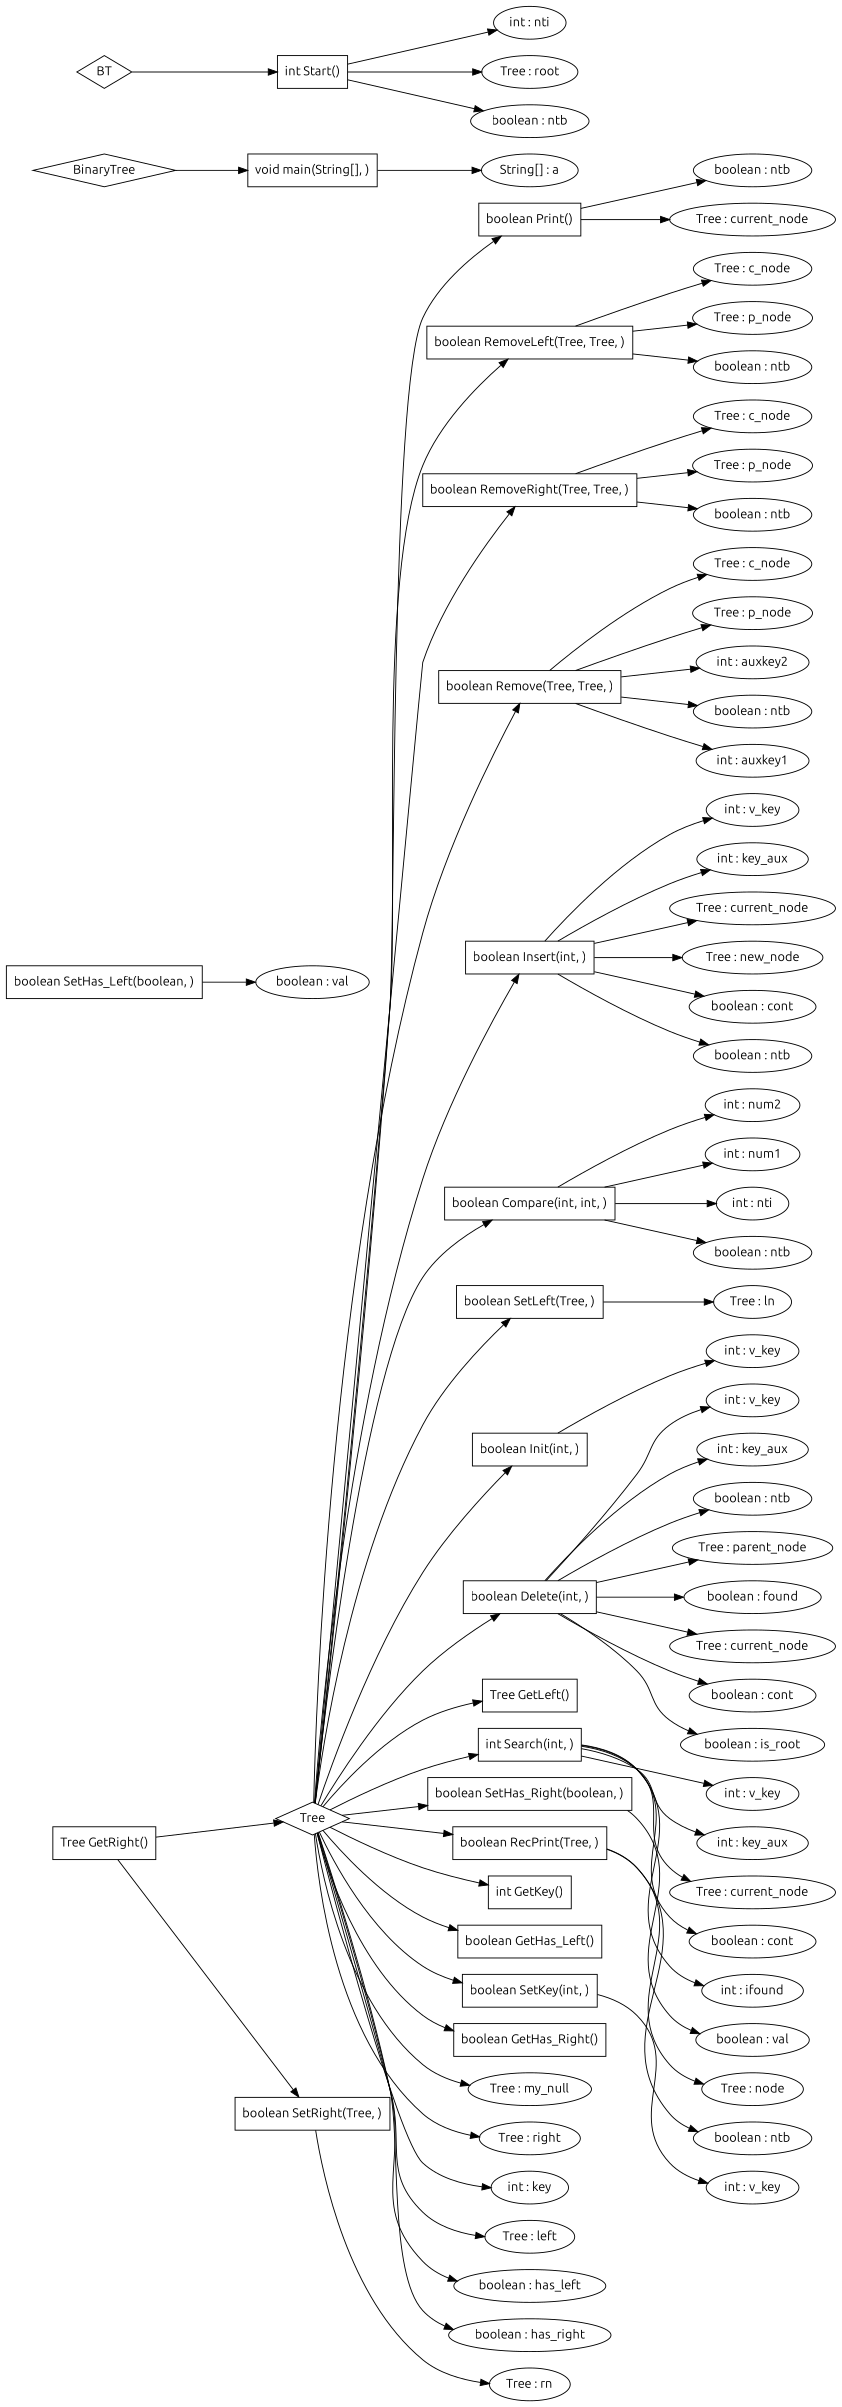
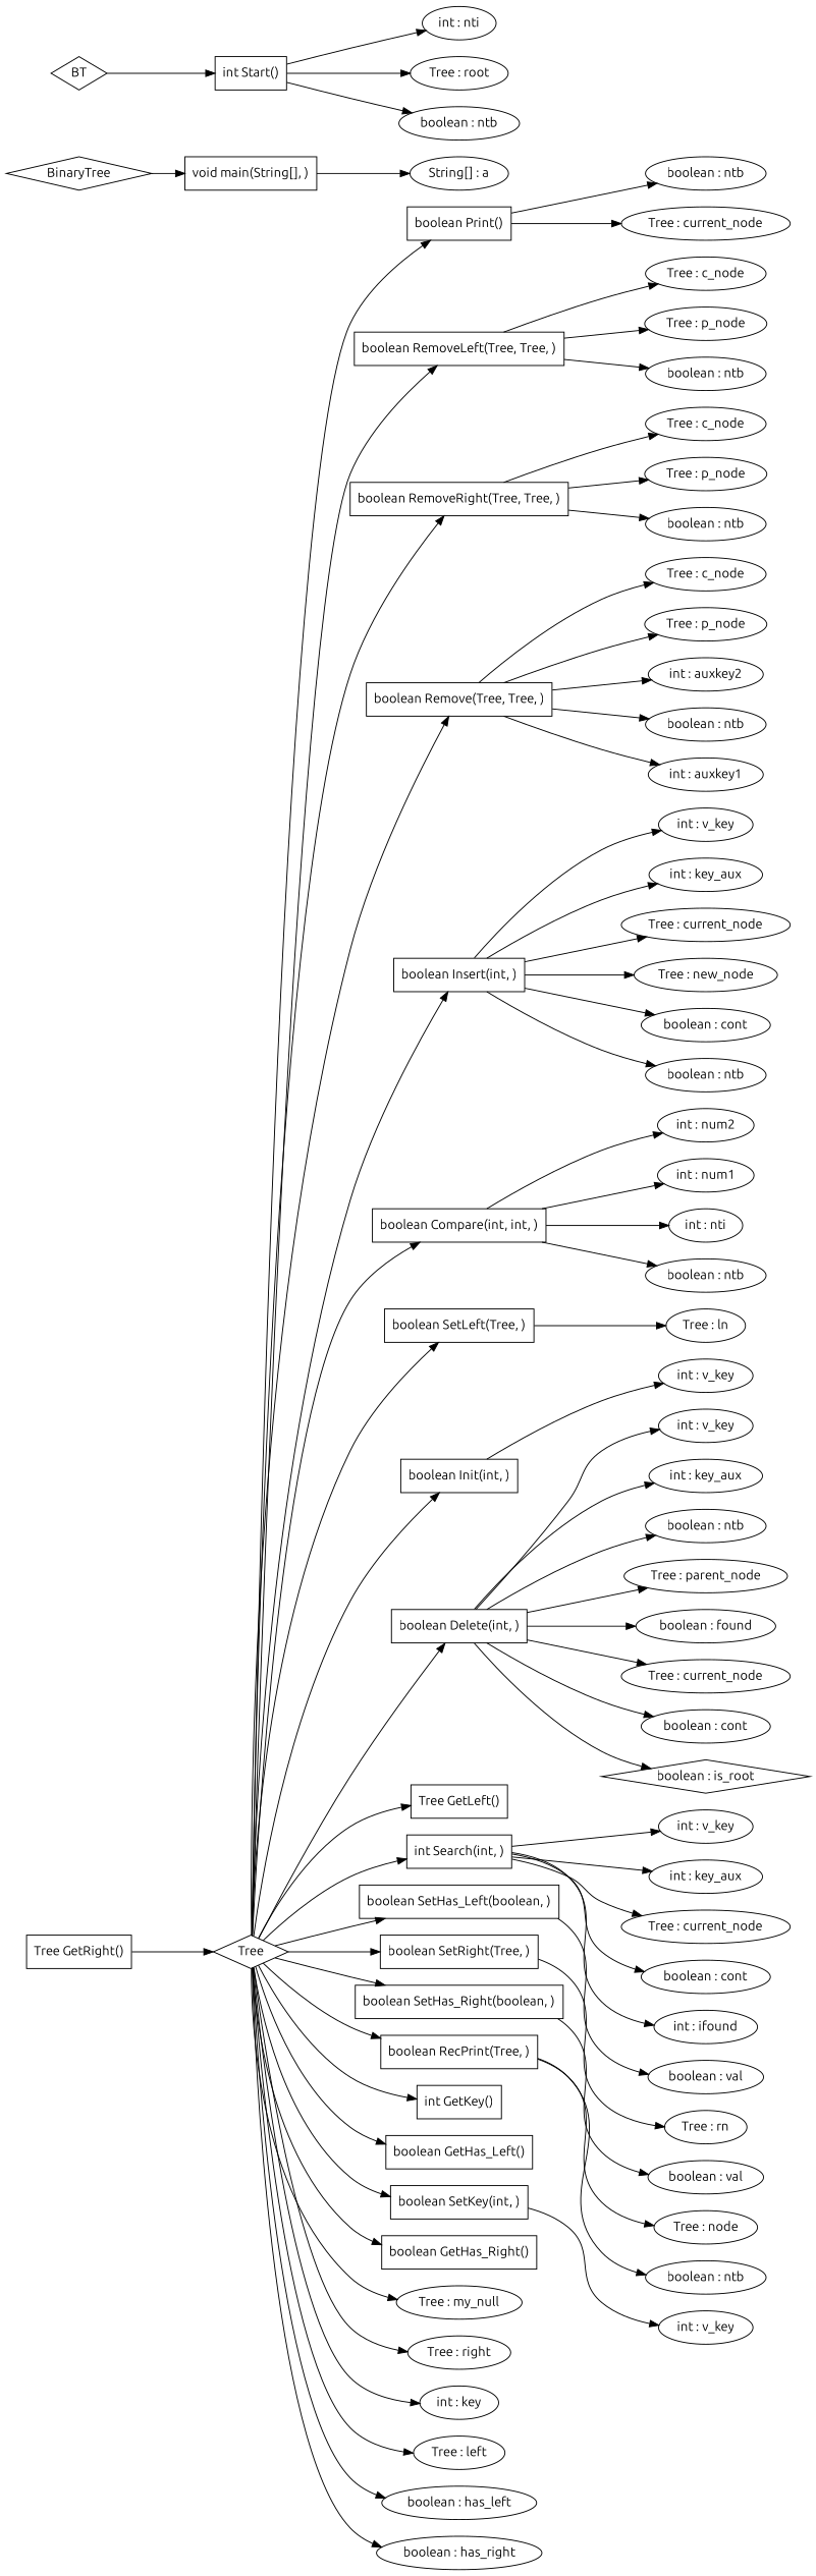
  digraph {
    fontname=Ubuntu
    rankdir=LR
    node [fontname=Ubuntu]
    edge [fontname=Ubuntu]
    n1 [label=Tree shape=diamond]
    n2 [label="boolean Print()" shape=box]
    n3 [label="boolean RemoveLeft(Tree, Tree, )" shape=box]
    n4 [label="boolean RemoveRight(Tree, Tree, )" shape=box]
    n5 [label="boolean Remove(Tree, Tree, )" shape=box]
    n6 [label="boolean Insert(int, )" shape=box]
    n7 [label="boolean Compare(int, int, )" shape=box]
    n8 [label="boolean SetLeft(Tree, )" shape=box]
    n9 [label="boolean Init(int, )" shape=box]
    n10 [label="boolean Delete(int, )" shape=box]
    n11 [label="Tree GetLeft()" shape=box]
    n12 [label="int Search(int, )" shape=box]
    n13 [label="boolean SetHas_Left(boolean, )" shape=box]
    n14 [label="boolean SetRight(Tree, )" shape=box]
    n15 [label="boolean SetHas_Right(boolean, )" shape=box]
    n16 [label="boolean RecPrint(Tree, )" shape=box]
    n17 [label="int GetKey()" shape=box]
    n18 [label="boolean GetHas_Left()" shape=box]
    n19 [label="boolean SetKey(int, )" shape=box]
    n20 [label="boolean GetHas_Right()" shape=box]
    n21 [label="Tree : my_null"]
    n22 [label="Tree : right"]
    n23 [label="int : key"]
    n24 [label="Tree : left"]
    n25 [label="boolean : has_left"]
    n26 [label="boolean : has_right"]
    n27 [label="boolean : ntb"]
    n28 [label="Tree : current_node"]
    n29 [label="Tree : c_node"]
    n30 [label="Tree : p_node"]
    n31 [label="boolean : ntb"]
    n32 [label="Tree : c_node"]
    n33 [label="Tree : p_node"]
    n34 [label="boolean : ntb"]
    n35 [label="Tree : c_node"]
    n36 [label="Tree : p_node"]
    n37 [label="int : auxkey2"]
    n38 [label="boolean : ntb"]
    n39 [label="int : auxkey1"]
    n40 [label="int : v_key"]
    n41 [label="int : key_aux"]
    n42 [label="Tree : current_node"]
    n43 [label="Tree : new_node"]
    n44 [label="boolean : cont"]
    n45 [label="boolean : ntb"]
    n46 [label="int : num2"]
    n47 [label="int : num1"]
    n48 [label="int : nti"]
    n49 [label="boolean : ntb"]
    n50 [label="Tree GetRight()" shape=box]
    n51 [label="Tree : ln"]
    n52 [label="int : v_key"]
    n53 [label="int : v_key"]
    n54 [label="int : key_aux"]
    n55 [label="boolean : ntb"]
    n56 [label="Tree : parent_node"]
    n57 [label="boolean : found"]
    n58 [label="Tree : current_node"]
    n59 [label="boolean : cont"]
-   n60 [label="boolean : is_root"]
+   n60 [label="boolean : is_root" shape=diamond]
    n61 [label="int : v_key"]
    n62 [label="int : key_aux"]
    n63 [label="Tree : current_node"]
    n64 [label="boolean : cont"]
    n65 [label="int : ifound"]
    n66 [label="boolean : val"]
    n67 [label="Tree : rn"]
    n68 [label="boolean : val"]
    n69 [label="Tree : node"]
    n70 [label="boolean : ntb"]
    n71 [label="int : v_key"]
    n72 [label=BinaryTree shape=diamond]
    n73 [label="void main(String[], )" shape=box]
    n74 [label="String[] : a"]
    n75 [label=BT shape=diamond]
    n76 [label="int Start()" shape=box]
    n77 [label="int : nti"]
    n78 [label="Tree : root"]
    n79 [label="boolean : ntb"]
    n1 -> n2
    n1 -> n3
    n1 -> n4
    n1 -> n5
    n1 -> n6
    n1 -> n7
    n1 -> n8
    n1 -> n9
    n1 -> n10
    n1 -> n11
    n1 -> n12
-   n50 -> n14
+   n1 -> n13
+   n1 -> n14
    n1 -> n15
    n1 -> n16
    n1 -> n17
    n1 -> n18
    n1 -> n19
    n1 -> n20
    n1 -> n21
    n1 -> n22
    n1 -> n23
    n1 -> n24
    n1 -> n25
    n1 -> n26
    n2 -> n27
    n2 -> n28
    n3 -> n29
    n3 -> n30
    n3 -> n31
    n4 -> n32
    n4 -> n33
    n4 -> n34
    n5 -> n35
    n5 -> n36
    n5 -> n37
    n5 -> n38
    n5 -> n39
    n6 -> n40
    n6 -> n41
    n6 -> n42
    n6 -> n43
    n6 -> n44
    n6 -> n45
    n7 -> n46
    n7 -> n47
    n7 -> n48
    n7 -> n49
    n8 -> n51
    n9 -> n52
    n10 -> n53
    n10 -> n54
    n10 -> n55
    n10 -> n56
    n10 -> n57
    n10 -> n58
    n10 -> n59
    n10 -> n60
    n12 -> n61
    n12 -> n62
    n12 -> n63
    n12 -> n64
    n12 -> n65
    n13 -> n66
    n14 -> n67
    n15 -> n68
    n16 -> n69
    n16 -> n70
    n19 -> n71
    n50 -> n1
    n72 -> n73
    n73 -> n74
    n75 -> n76
    n76 -> n77
    n76 -> n78
    n76 -> n79
  }
